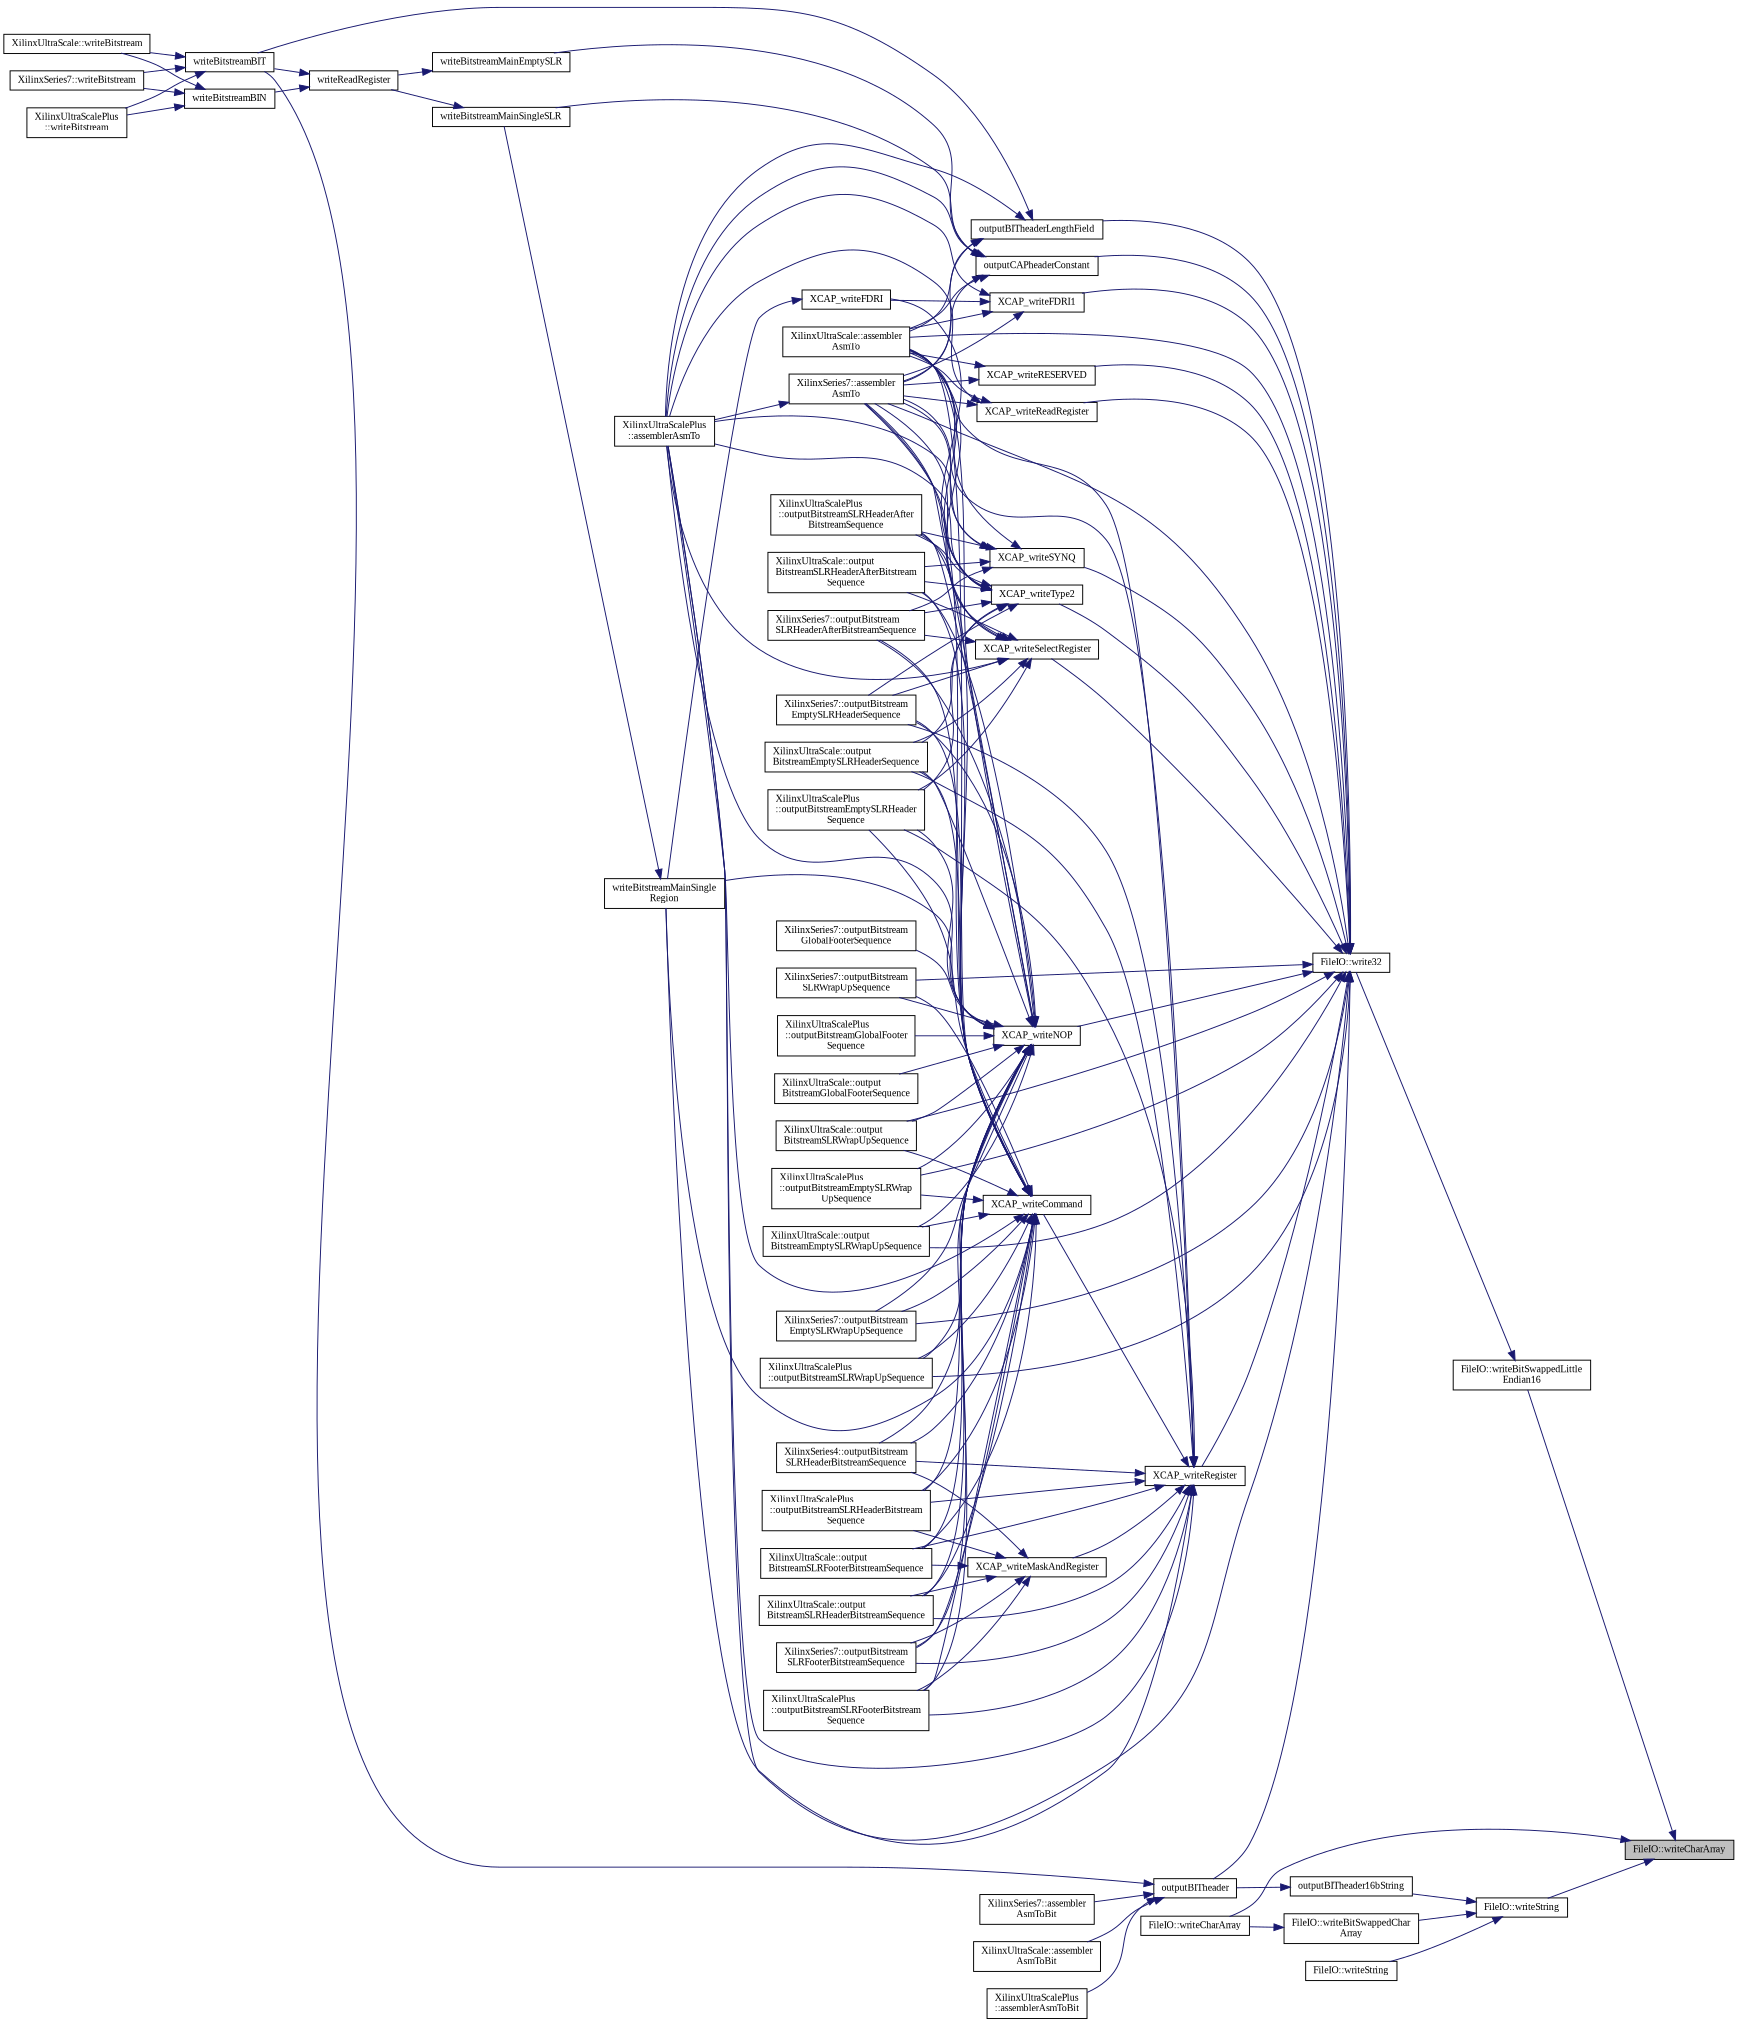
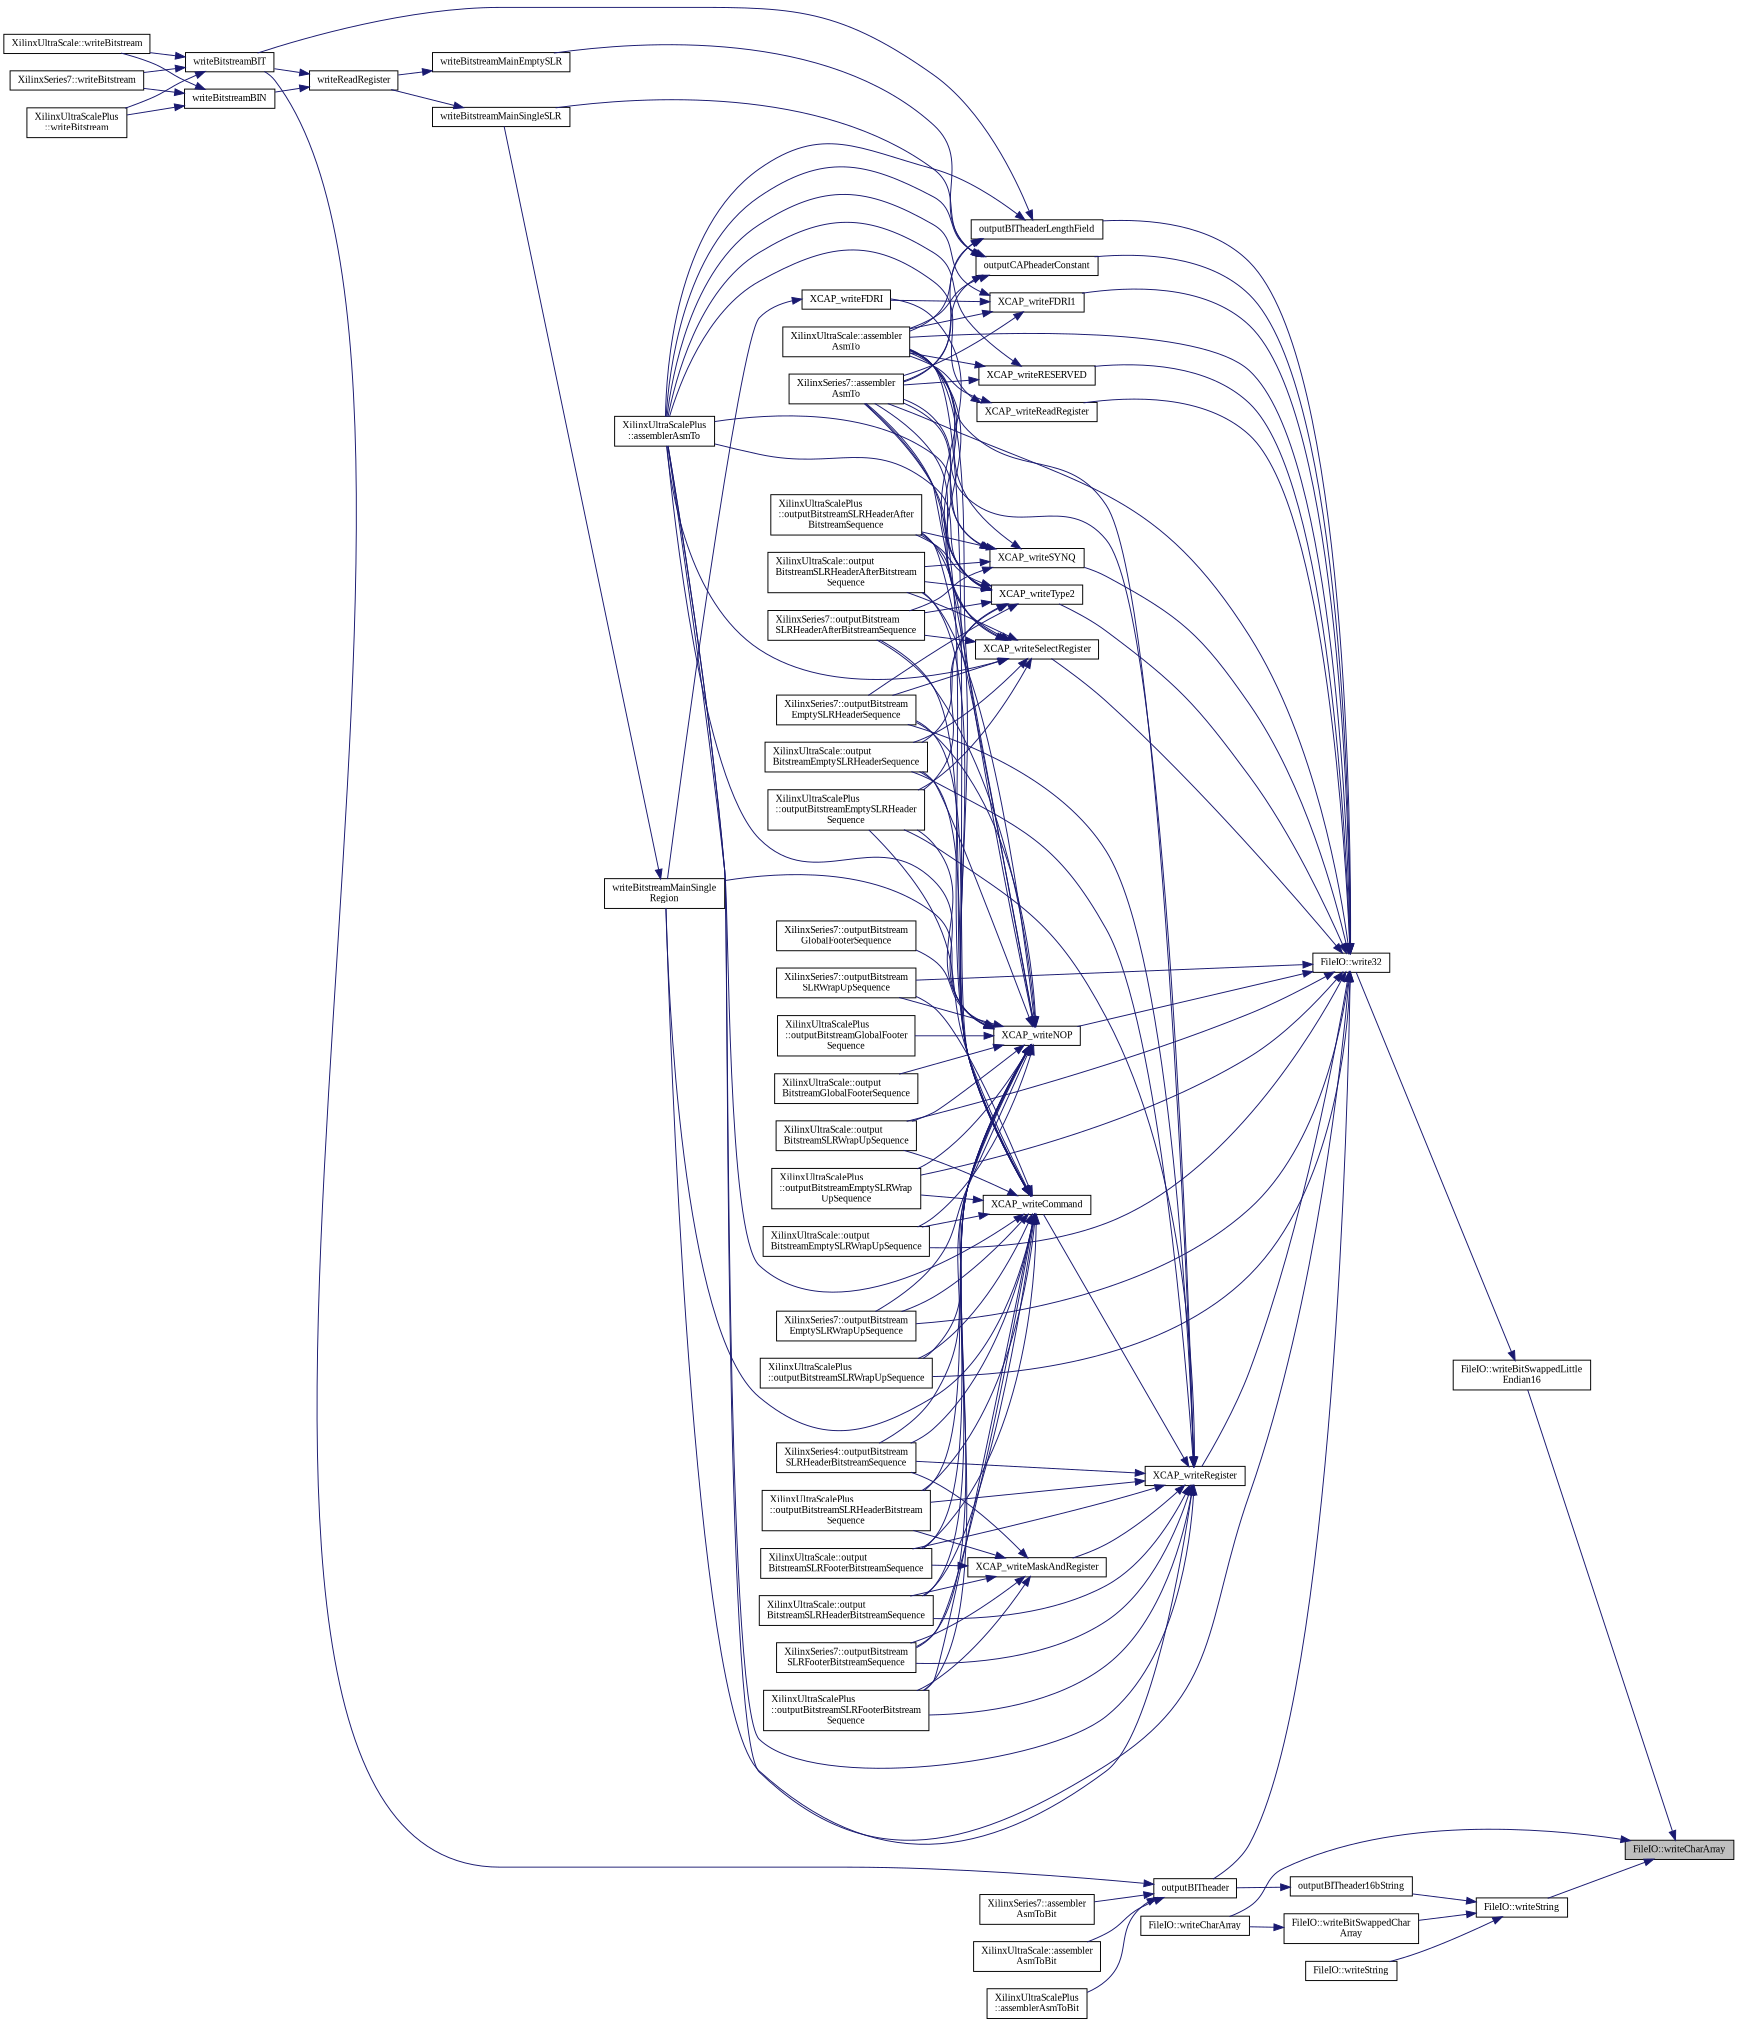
  digraph {
    fontname="Liberation Serif"
    rankdir=RL
    node [color=black fillcolor=white fontname="Liberation Serif" fontsize=10 shape=record style=filled]
    edge [color=midnightblue dir=back fontname="Liberation Serif" fontsize=10 labelfontname=Helvetica labelfontsize=10 style=solid]
    n1 [fillcolor=grey75 fontcolor=black height=0.2 label="FileIO::writeCharArray" width=0.4]
    n2 [height=0.2 label="FileIO::writeBitSwappedLittle\lEndian16" width=0.4]
    n3 [height=0.2 label="FileIO::writeCharArray" width=0.4]
    n4 [height=0.2 label="FileIO::writeString" width=0.4]
    n5 [height=0.2 label="FileIO::write32" width=0.4]
    n6 [height=0.2 label=outputBITheader16bString width=0.4]
    n7 [height=0.2 label="FileIO::writeBitSwappedChar\lArray" width=0.4]
    n8 [height=0.2 label="FileIO::writeString" width=0.4]
    n9 [height=0.2 label="XilinxSeries7::assembler\lAsmTo" width=0.4]
    n10 [height=0.2 label="XilinxUltraScale::assembler\lAsmTo" width=0.4]
    n11 [height=0.2 label="XilinxUltraScalePlus\l::assemblerAsmTo" width=0.4]
    n12 [height=0.2 label=outputBITheader width=0.4]
    n13 [height=0.2 label=outputBITheaderLengthField width=0.4]
    n14 [height=0.2 label="XilinxUltraScalePlus\l::outputBitstreamEmptySLRWrap\lUpSequence" width=0.4]
    n15 [height=0.2 label="XilinxUltraScale::output\lBitstreamEmptySLRWrapUpSequence" width=0.4]
    n16 [height=0.2 label="XilinxSeries7::outputBitstream\lEmptySLRWrapUpSequence" width=0.4]
    n17 [height=0.2 label="XilinxUltraScalePlus\l::outputBitstreamSLRWrapUpSequence" width=0.4]
    n18 [height=0.2 label="XilinxSeries7::outputBitstream\lSLRWrapUpSequence" width=0.4]
    n19 [height=0.2 label="XilinxUltraScale::output\lBitstreamSLRWrapUpSequence" width=0.4]
    n20 [height=0.2 label=outputCAPheaderConstant width=0.4]
    n21 [height=0.2 label=XCAP_writeFDRI1 width=0.4]
    n22 [height=0.2 label=XCAP_writeNOP width=0.4]
    n23 [height=0.2 label=XCAP_writeReadRegister width=0.4]
    n24 [height=0.2 label=XCAP_writeRegister width=0.4]
    n25 [height=0.2 label=XCAP_writeRESERVED width=0.4]
    n26 [height=0.2 label=XCAP_writeSelectRegister width=0.4]
    n27 [height=0.2 label=XCAP_writeSYNQ width=0.4]
    n28 [height=0.2 label=XCAP_writeType2 width=0.4]
    n29 [height=0.2 label="XilinxSeries7::assembler\lAsmToBit" width=0.4]
    n30 [height=0.2 label="XilinxUltraScale::assembler\lAsmToBit" width=0.4]
    n31 [height=0.2 label="XilinxUltraScalePlus\l::assemblerAsmToBit" width=0.4]
    n32 [height=0.2 label=writeBitstreamBIT width=0.4]
    n33 [height=0.2 label=writeBitstreamMainEmptySLR width=0.4]
    n34 [height=0.2 label=writeBitstreamMainSingleSLR width=0.4]
    n35 [height=0.2 label=XCAP_writeFDRI width=0.4]
    n36 [height=0.2 label="writeBitstreamMainSingle\lRegion" width=0.4]
    n37 [height=0.2 label="XilinxUltraScalePlus\l::outputBitstreamEmptySLRHeader\lSequence" width=0.4]
    n38 [height=0.2 label="XilinxSeries7::outputBitstream\lEmptySLRHeaderSequence" width=0.4]
    n39 [height=0.2 label="XilinxUltraScale::output\lBitstreamEmptySLRHeaderSequence" width=0.4]
    n40 [height=0.2 label="XilinxSeries7::outputBitstream\lGlobalFooterSequence" width=0.4]
    n41 [height=0.2 label="XilinxUltraScalePlus\l::outputBitstreamGlobalFooter\lSequence" width=0.4]
    n42 [height=0.2 label="XilinxUltraScale::output\lBitstreamGlobalFooterSequence" width=0.4]
    n43 [height=0.2 label="XilinxUltraScale::output\lBitstreamSLRFooterBitstreamSequence" width=0.4]
    n44 [height=0.2 label="XilinxSeries7::outputBitstream\lSLRFooterBitstreamSequence" width=0.4]
    n45 [height=0.2 label="XilinxUltraScalePlus\l::outputBitstreamSLRFooterBitstream\lSequence" width=0.4]
    n46 [height=0.2 label="XilinxUltraScale::output\lBitstreamSLRHeaderAfterBitstream\lSequence" width=0.4]
    n47 [height=0.2 label="XilinxSeries7::outputBitstream\lSLRHeaderAfterBitstreamSequence" width=0.4]
    n48 [height=0.2 label="XilinxUltraScalePlus\l::outputBitstreamSLRHeaderAfter\lBitstreamSequence" width=0.4]
    n49 [height=0.2 label="XilinxUltraScale::output\lBitstreamSLRHeaderBitstreamSequence" width=0.4]
    n50 [height=0.2 label="XilinxSeries4::outputBitstream\lSLRHeaderBitstreamSequence" width=0.4]
    n51 [height=0.2 label="XilinxUltraScalePlus\l::outputBitstreamSLRHeaderBitstream\lSequence" width=0.4]
    n52 [height=0.2 label=XCAP_writeCommand width=0.4]
    n53 [height=0.2 label=XCAP_writeMaskAndRegister width=0.4]
    n54 [height=0.2 label="XilinxSeries7::writeBitstream" width=0.4]
    n55 [height=0.2 label="XilinxUltraScalePlus\l::writeBitstream" width=0.4]
    n56 [height=0.2 label="XilinxUltraScale::writeBitstream" width=0.4]
    n57 [height=0.2 label=writeReadRegister width=0.4]
    n58 [height=0.2 label=writeBitstreamBIN width=0.4]
    n1 -> n2
    n1 -> n3
    n1 -> n4
    n2 -> n5
    n4 -> n6
    n4 -> n7
    n4 -> n8
    n5 -> n9
    n5 -> n10
    n5 -> n11
    n5 -> n12
    n5 -> n13
    n5 -> n14
    n5 -> n15
    n5 -> n16
    n5 -> n17
    n5 -> n18
    n5 -> n19
    n5 -> n20
    n5 -> n21
    n5 -> n22
    n5 -> n23
    n5 -> n24
    n5 -> n25
    n5 -> n26
    n5 -> n27
    n5 -> n28
    n6 -> n12
    n7 -> n3
    n12 -> n29
    n12 -> n30
    n12 -> n31
    n12 -> n32
    n13 -> n9
    n13 -> n10
    n13 -> n11
    n13 -> n32
    n20 -> n9
    n20 -> n10
    n20 -> n11
    n20 -> n33
    n20 -> n34
    n21 -> n9
    n21 -> n10
    n21 -> n11
    n21 -> n35
    n22 -> n9
    n22 -> n10
    n22 -> n11
    n22 -> n14
    n22 -> n15
    n22 -> n16
    n22 -> n17
    n22 -> n18
    n22 -> n19
    n22 -> n36
    n22 -> n37
    n22 -> n38
    n22 -> n39
    n22 -> n40
    n22 -> n41
    n22 -> n42
    n22 -> n43
    n22 -> n44
    n22 -> n45
    n22 -> n46
    n22 -> n47
    n22 -> n48
    n22 -> n49
    n22 -> n50
    n22 -> n51
-   n23 -> n9
    n23 -> n10
    n23 -> n11
    n24 -> n9
    n24 -> n10
    n24 -> n11
    n24 -> n36
    n24 -> n37
    n24 -> n38
    n24 -> n39
    n24 -> n43
    n24 -> n44
    n24 -> n45
    n24 -> n49
    n24 -> n50
    n24 -> n51
    n24 -> n52
    n24 -> n53
    n25 -> n9
    n25 -> n10
-   n9 -> n11
+   n25 -> n11
    n26 -> n9
    n26 -> n10
    n26 -> n11
    n26 -> n37
    n26 -> n38
    n26 -> n39
    n26 -> n46
    n26 -> n47
    n26 -> n48
    n27 -> n9
    n27 -> n10
    n27 -> n11
    n27 -> n46
    n27 -> n47
    n27 -> n48
    n28 -> n9
    n28 -> n10
    n28 -> n11
    n28 -> n35
    n28 -> n37
    n28 -> n38
    n28 -> n39
    n28 -> n46
    n28 -> n47
    n28 -> n48
    n32 -> n54
    n32 -> n55
    n32 -> n56
    n33 -> n57
    n34 -> n57
    n35 -> n36
    n36 -> n34
    n52 -> n9
    n52 -> n10
    n52 -> n11
    n52 -> n14
    n52 -> n15
    n52 -> n16
    n52 -> n17
    n52 -> n18
    n52 -> n19
    n52 -> n36
    n52 -> n37
    n52 -> n38
    n52 -> n39
    n52 -> n43
    n52 -> n44
    n52 -> n45
    n52 -> n46
    n52 -> n47
    n52 -> n48
    n52 -> n49
    n52 -> n50
    n52 -> n51
    n53 -> n43
    n53 -> n44
    n53 -> n45
    n53 -> n49
    n53 -> n50
    n53 -> n51
    n57 -> n32
    n57 -> n58
    n58 -> n54
    n58 -> n55
    n58 -> n56
  }
